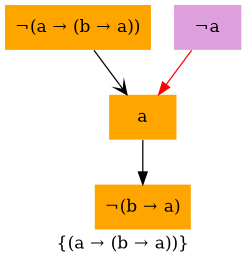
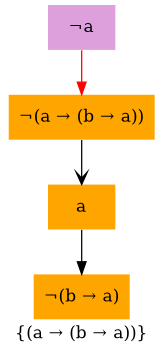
  digraph {
    label="{(a &rarr; (b &rarr; a))}"
    node [fillcolor=orange shape=plaintext style=filled]
    edge [arrowhead=normal]
    n1 [label="&not;(a &rarr; (b &rarr; a))"]
    n2 [label=a]
    n3 [label="&not;(b &rarr; a)"]
    n4 [fillcolor=plum label="&not;a"]
    n1 -> n2 [arrowhead=vee]
    n2 -> n3
-   n4 -> n2 [arrowtail=normal color=red]
+   n4 -> n1 [arrowtail=normal color=red]
  }
